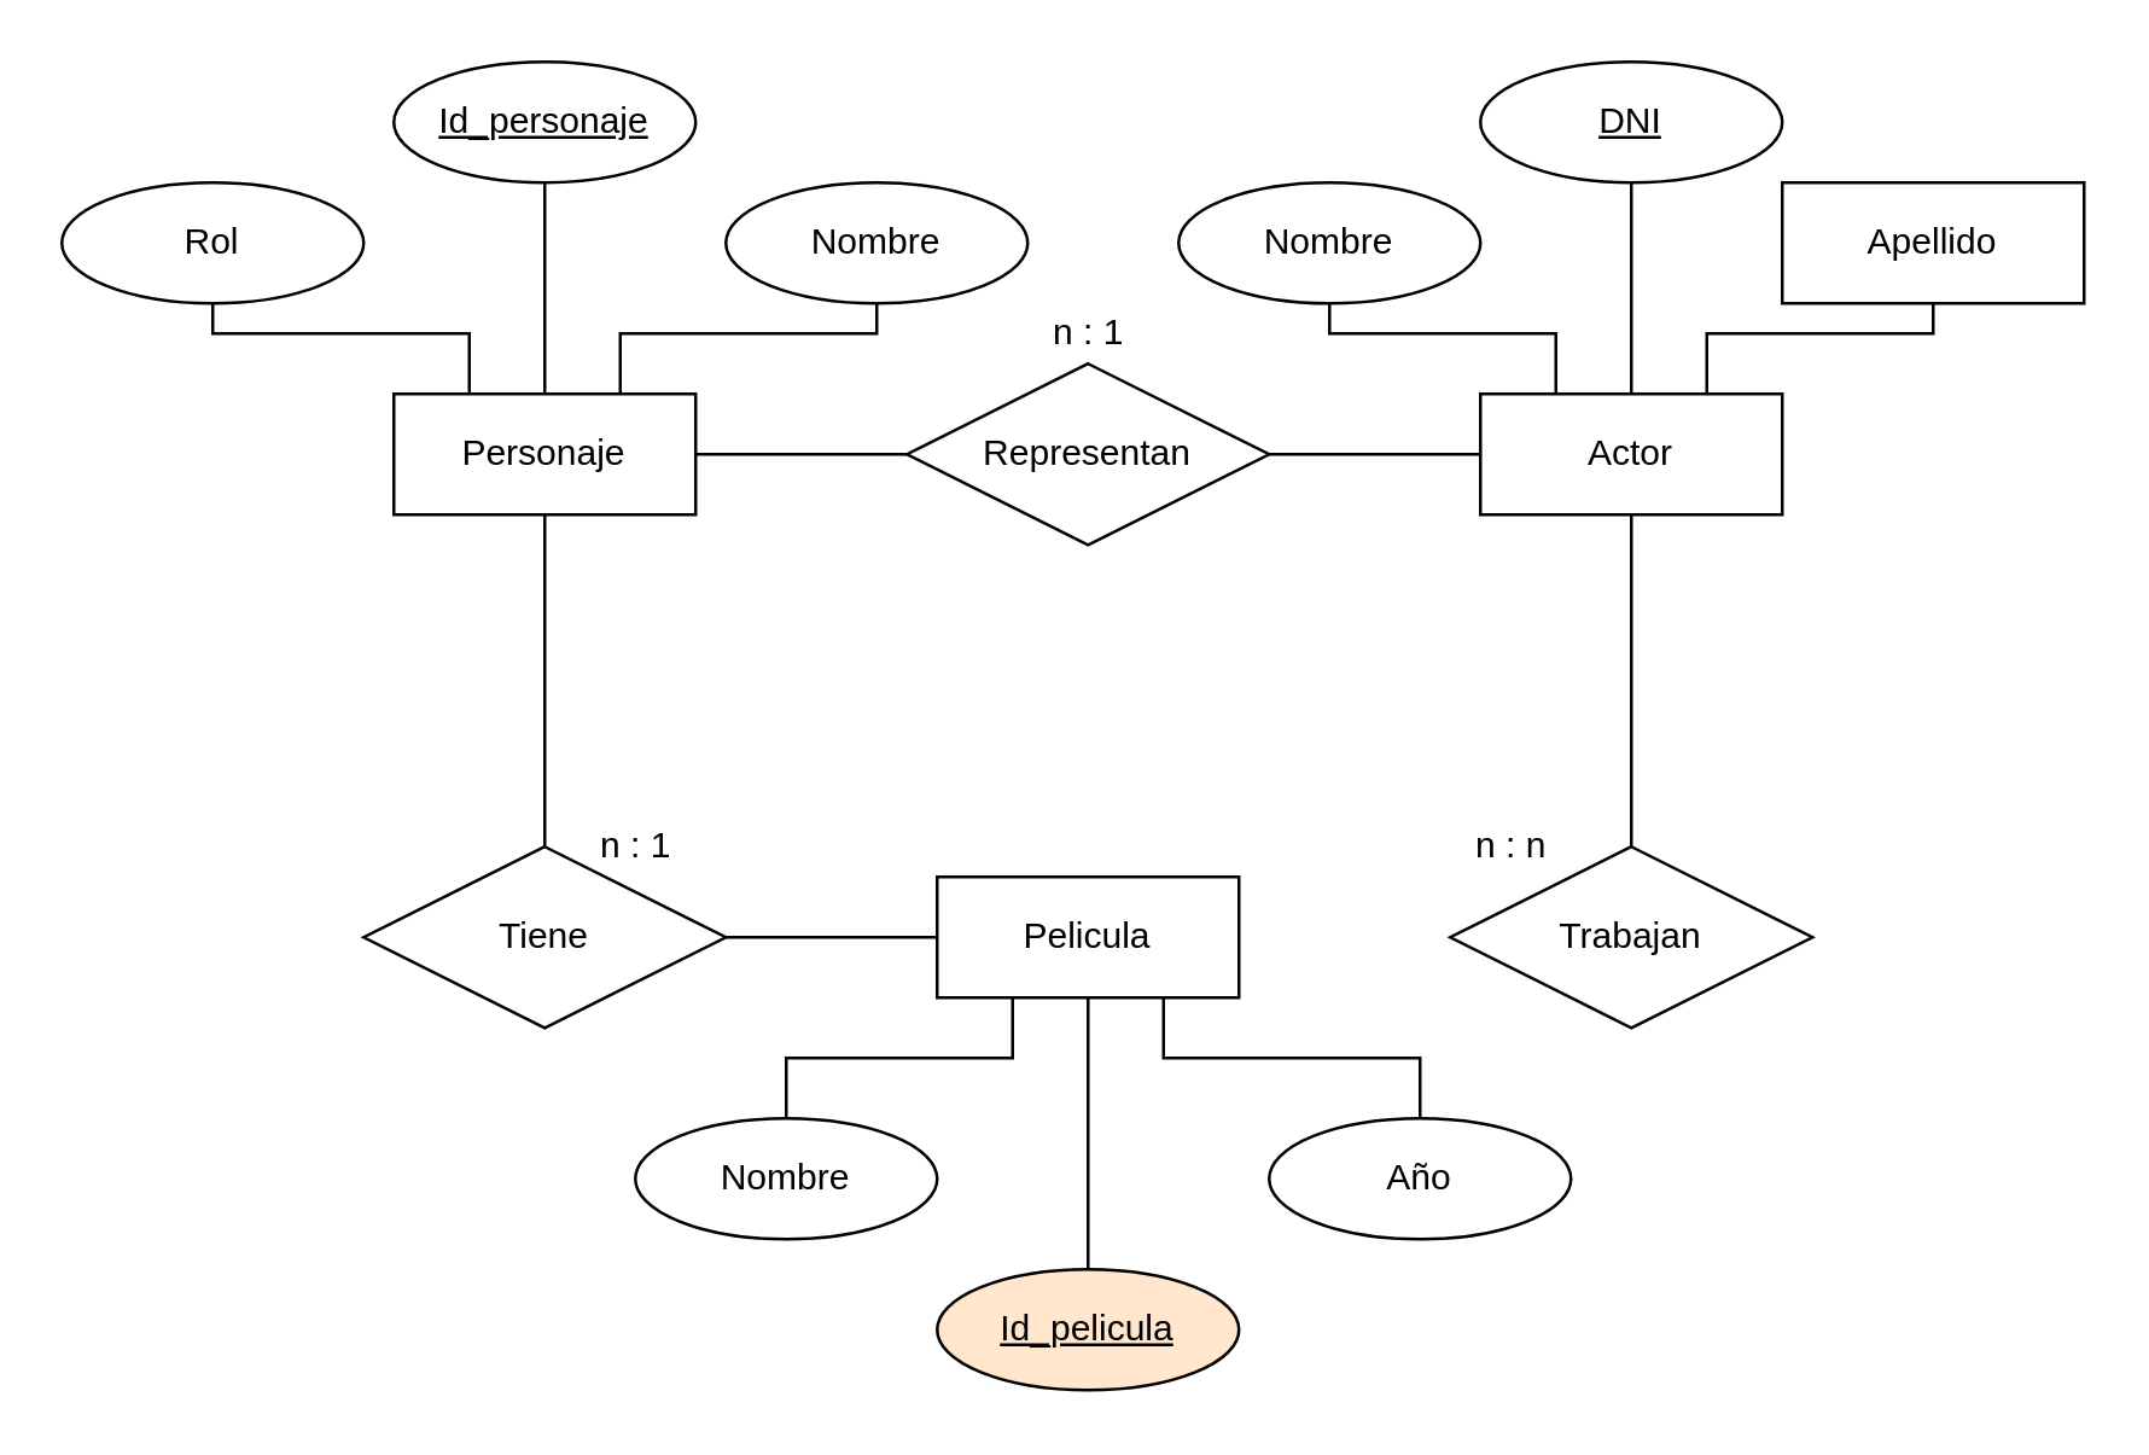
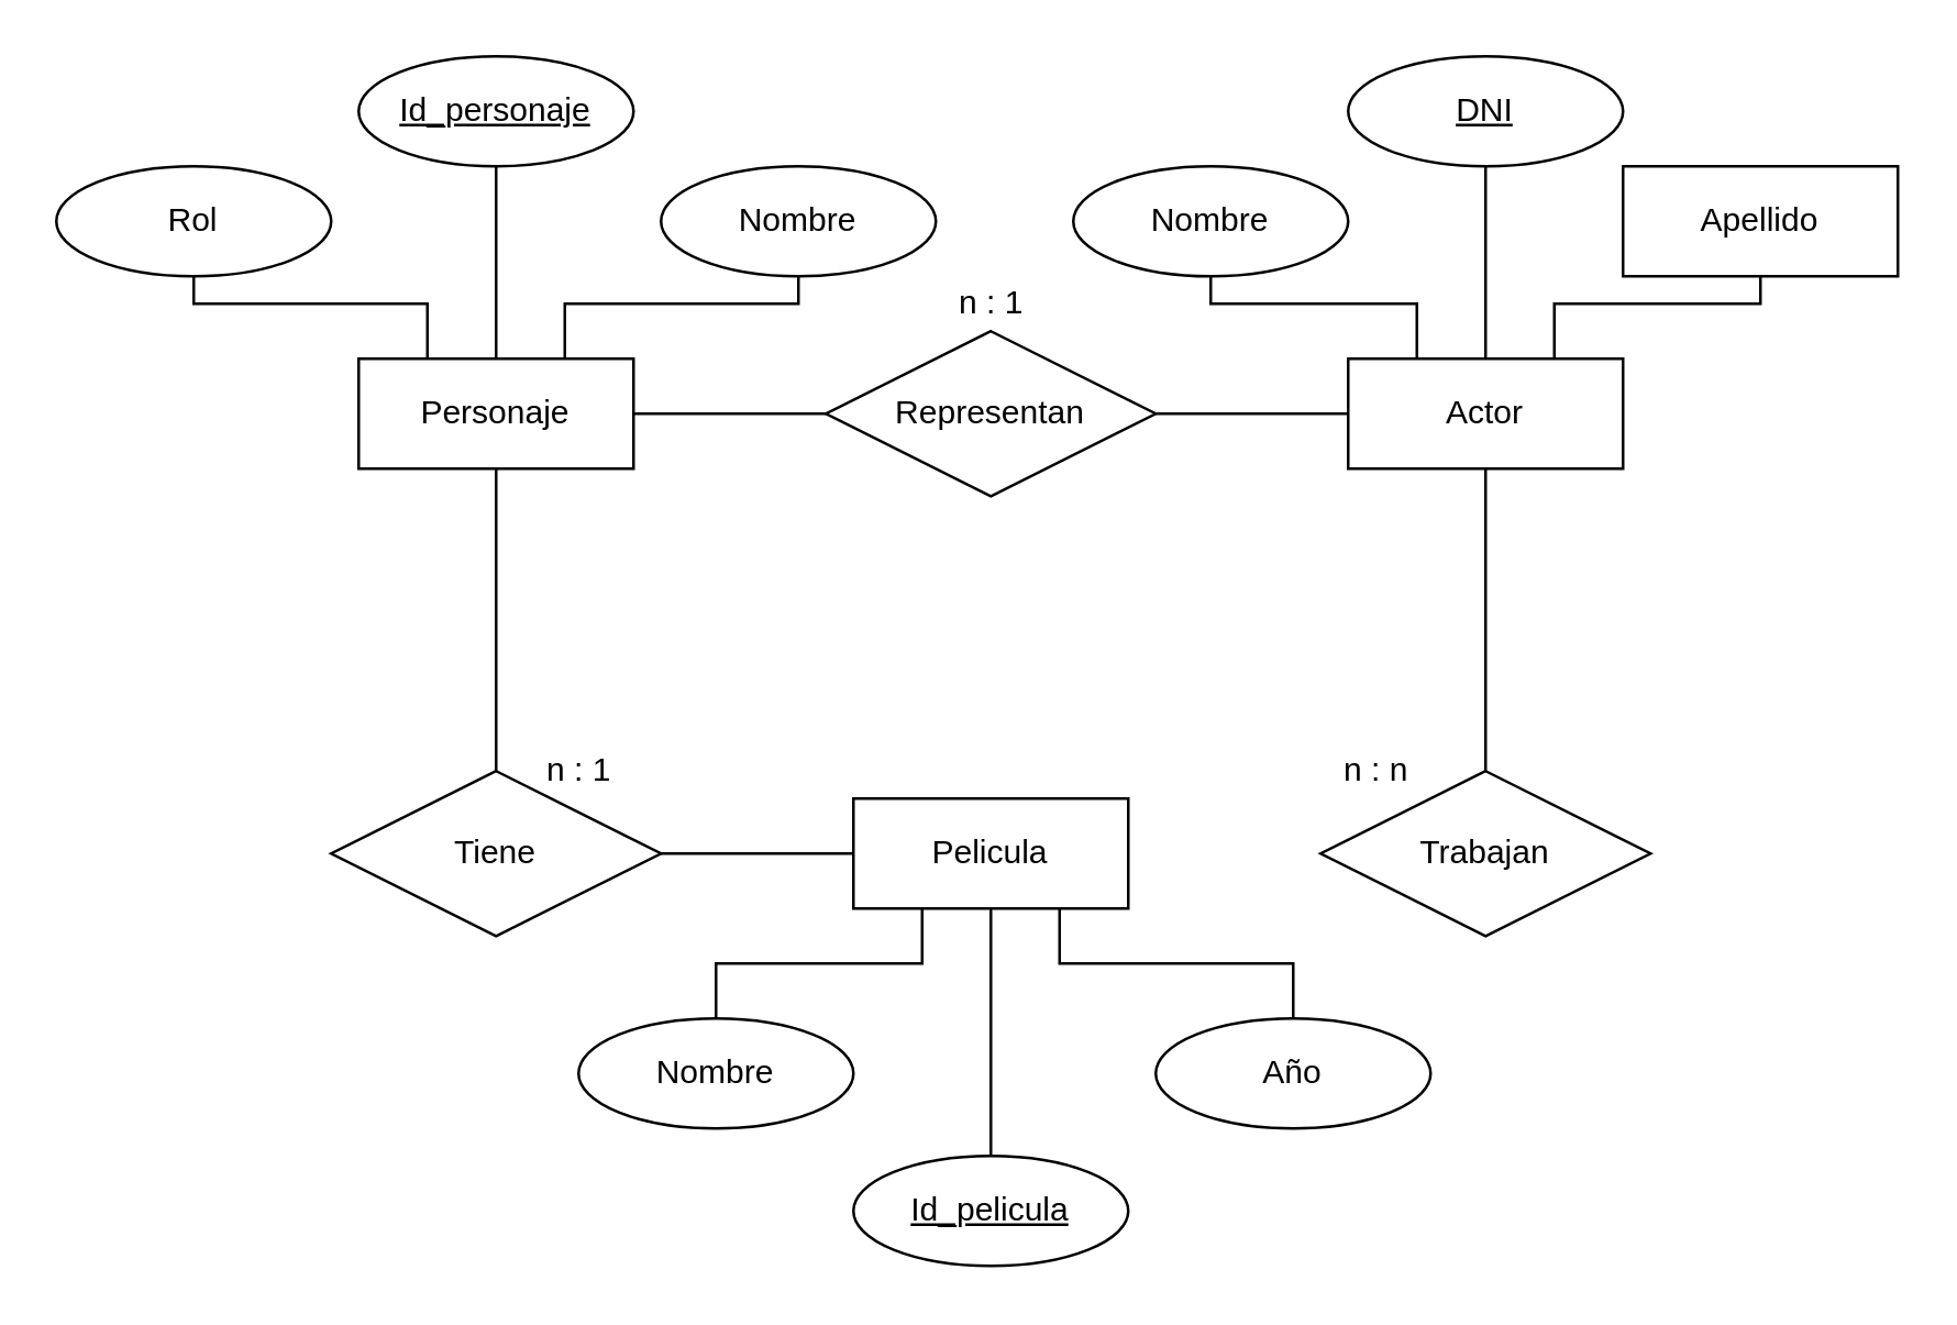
  <mxCell id="0" />
  <mxCell id="1" parent="0" />
  <mxCell id="2" value="Pelicula" style="whiteSpace=wrap;html=1;align=center;" parent="1" vertex="1"><mxGeometry x="310" y="290" width="100" height="40" as="geometry" /></mxCell>
  <mxCell id="3" style="edgeStyle=orthogonalEdgeStyle;rounded=0;orthogonalLoop=1;jettySize=auto;html=1;entryX=0;entryY=0.5;entryDx=0;entryDy=0;endArrow=none;endFill=0;" parent="1" source="4" target="12" edge="1"><mxGeometry relative="1" as="geometry" /></mxCell>
  <mxCell id="4" value="Personaje" style="whiteSpace=wrap;html=1;align=center;" parent="1" vertex="1"><mxGeometry x="130" y="130" width="100" height="40" as="geometry" /></mxCell>
  <mxCell id="5" style="edgeStyle=orthogonalEdgeStyle;rounded=0;orthogonalLoop=1;jettySize=auto;html=1;entryX=1;entryY=0.5;entryDx=0;entryDy=0;endArrow=none;endFill=0;" parent="1" source="6" target="12" edge="1"><mxGeometry relative="1" as="geometry" /></mxCell>
  <mxCell id="6" value="Actor" style="whiteSpace=wrap;html=1;align=center;" parent="1" vertex="1"><mxGeometry x="490" y="130" width="100" height="40" as="geometry" /></mxCell>
  <mxCell id="7" style="edgeStyle=orthogonalEdgeStyle;rounded=0;orthogonalLoop=1;jettySize=auto;html=1;entryX=0;entryY=0.5;entryDx=0;entryDy=0;endArrow=none;endFill=0;" parent="1" source="9" target="2" edge="1"><mxGeometry relative="1" as="geometry" /></mxCell>
  <mxCell id="8" style="edgeStyle=orthogonalEdgeStyle;rounded=0;orthogonalLoop=1;jettySize=auto;html=1;entryX=0.5;entryY=1;entryDx=0;entryDy=0;endArrow=none;endFill=0;" parent="1" source="9" target="4" edge="1"><mxGeometry relative="1" as="geometry" /></mxCell>
  <mxCell id="9" value="Tiene" style="shape=rhombus;perimeter=rhombusPerimeter;whiteSpace=wrap;html=1;align=center;" parent="1" vertex="1"><mxGeometry x="120" y="280" width="120" height="60" as="geometry" /></mxCell>
  <mxCell id="10" style="edgeStyle=orthogonalEdgeStyle;rounded=0;orthogonalLoop=1;jettySize=auto;html=1;entryX=0.5;entryY=1;entryDx=0;entryDy=0;endArrow=none;endFill=0;" parent="1" source="11" target="6" edge="1"><mxGeometry relative="1" as="geometry" /></mxCell>
  <mxCell id="11" value="Trabajan" style="shape=rhombus;perimeter=rhombusPerimeter;whiteSpace=wrap;html=1;align=center;" parent="1" vertex="1"><mxGeometry x="480" y="280" width="120" height="60" as="geometry" /></mxCell>
  <mxCell id="12" value="Representan" style="shape=rhombus;perimeter=rhombusPerimeter;whiteSpace=wrap;html=1;align=center;" parent="1" vertex="1"><mxGeometry x="300" y="120" width="120" height="60" as="geometry" /></mxCell>
  <mxCell id="13" style="edgeStyle=orthogonalEdgeStyle;rounded=0;orthogonalLoop=1;jettySize=auto;html=1;entryX=0.5;entryY=1;entryDx=0;entryDy=0;endArrow=none;endFill=0;" parent="1" source="14" target="2" edge="1"><mxGeometry relative="1" as="geometry" /></mxCell>
- <mxCell id="14" value="Id_pelicula" style="ellipse;whiteSpace=wrap;html=1;align=center;fontStyle=4;fillColor=#ffe6cc;" parent="1" vertex="1"><mxGeometry x="310" y="420" width="100" height="40" as="geometry" /></mxCell>
+ <mxCell id="14" value="Id_pelicula" style="ellipse;whiteSpace=wrap;html=1;align=center;fontStyle=4;" parent="1" vertex="1"><mxGeometry x="310" y="420" width="100" height="40" as="geometry" /></mxCell>
  <mxCell id="15" style="edgeStyle=orthogonalEdgeStyle;rounded=0;orthogonalLoop=1;jettySize=auto;html=1;exitX=0.5;exitY=0;exitDx=0;exitDy=0;entryX=0.25;entryY=1;entryDx=0;entryDy=0;endArrow=none;endFill=0;" parent="1" source="16" target="2" edge="1"><mxGeometry relative="1" as="geometry" /></mxCell>
  <mxCell id="16" value="Nombre" style="ellipse;whiteSpace=wrap;html=1;align=center;" parent="1" vertex="1"><mxGeometry x="210" y="370" width="100" height="40" as="geometry" /></mxCell>
  <mxCell id="17" style="edgeStyle=orthogonalEdgeStyle;rounded=0;orthogonalLoop=1;jettySize=auto;html=1;entryX=0.75;entryY=1;entryDx=0;entryDy=0;endArrow=none;endFill=0;" parent="1" source="18" target="2" edge="1"><mxGeometry relative="1" as="geometry"><Array as="points"><mxPoint x="470" y="350" /><mxPoint x="385" y="350" /></Array></mxGeometry></mxCell>
  <mxCell id="18" value="Año" style="ellipse;whiteSpace=wrap;html=1;align=center;" parent="1" vertex="1"><mxGeometry x="420" y="370" width="100" height="40" as="geometry" /></mxCell>
  <mxCell id="19" style="edgeStyle=orthogonalEdgeStyle;rounded=0;orthogonalLoop=1;jettySize=auto;html=1;entryX=0.5;entryY=0;entryDx=0;entryDy=0;endArrow=none;endFill=0;" parent="1" source="20" target="4" edge="1"><mxGeometry relative="1" as="geometry" /></mxCell>
  <mxCell id="20" value="Id_personaje" style="ellipse;whiteSpace=wrap;html=1;align=center;fontStyle=4;" parent="1" vertex="1"><mxGeometry x="130" y="20" width="100" height="40" as="geometry" /></mxCell>
  <mxCell id="21" style="edgeStyle=orthogonalEdgeStyle;rounded=0;orthogonalLoop=1;jettySize=auto;html=1;entryX=0.25;entryY=0;entryDx=0;entryDy=0;endArrow=none;endFill=0;" parent="1" source="22" target="4" edge="1"><mxGeometry relative="1" as="geometry"><Array as="points"><mxPoint x="70" y="110" /><mxPoint x="155" y="110" /></Array></mxGeometry></mxCell>
  <mxCell id="22" value="Rol" style="ellipse;whiteSpace=wrap;html=1;align=center;" parent="1" vertex="1"><mxGeometry x="20" y="60" width="100" height="40" as="geometry" /></mxCell>
  <mxCell id="23" style="edgeStyle=orthogonalEdgeStyle;rounded=0;orthogonalLoop=1;jettySize=auto;html=1;entryX=0.75;entryY=0;entryDx=0;entryDy=0;endArrow=none;endFill=0;" parent="1" source="24" target="4" edge="1"><mxGeometry relative="1" as="geometry"><Array as="points"><mxPoint x="290" y="110" /><mxPoint x="205" y="110" /></Array></mxGeometry></mxCell>
  <mxCell id="24" value="Nombre" style="ellipse;whiteSpace=wrap;html=1;align=center;" parent="1" vertex="1"><mxGeometry x="240" y="60" width="100" height="40" as="geometry" /></mxCell>
  <mxCell id="25" style="edgeStyle=orthogonalEdgeStyle;rounded=0;orthogonalLoop=1;jettySize=auto;html=1;endArrow=none;endFill=0;" parent="1" source="26" target="6" edge="1"><mxGeometry relative="1" as="geometry" /></mxCell>
  <mxCell id="26" value="DNI" style="ellipse;whiteSpace=wrap;html=1;align=center;fontStyle=4;" parent="1" vertex="1"><mxGeometry x="490" y="20" width="100" height="40" as="geometry" /></mxCell>
  <mxCell id="27" style="edgeStyle=orthogonalEdgeStyle;rounded=0;orthogonalLoop=1;jettySize=auto;html=1;entryX=0.25;entryY=0;entryDx=0;entryDy=0;endArrow=none;endFill=0;" parent="1" source="28" target="6" edge="1"><mxGeometry relative="1" as="geometry"><Array as="points"><mxPoint x="440" y="110" /><mxPoint x="515" y="110" /></Array></mxGeometry></mxCell>
  <mxCell id="28" value="Nombre" style="ellipse;whiteSpace=wrap;html=1;align=center;" parent="1" vertex="1"><mxGeometry x="390" y="60" width="100" height="40" as="geometry" /></mxCell>
  <mxCell id="29" style="edgeStyle=orthogonalEdgeStyle;rounded=0;orthogonalLoop=1;jettySize=auto;html=1;entryX=0.75;entryY=0;entryDx=0;entryDy=0;endArrow=none;endFill=0;" parent="1" source="30" target="6" edge="1"><mxGeometry relative="1" as="geometry"><Array as="points"><mxPoint x="640" y="110" /><mxPoint x="565" y="110" /></Array></mxGeometry></mxCell>
  <mxCell id="30" value="Apellido" style="whiteSpace=wrap;html=1;align=center;rounded=0;" parent="1" vertex="1"><mxGeometry x="590" y="60" width="100" height="40" as="geometry" /></mxCell>
  <mxCell id="31" value="n : n" style="text;html=1;resizable=0;autosize=1;align=center;verticalAlign=middle;points=[];fillColor=none;strokeColor=none;rounded=0;" parent="1" vertex="1"><mxGeometry x="480" y="270" width="40" height="20" as="geometry" /></mxCell>
  <mxCell id="32" value="n : 1" style="text;html=1;resizable=0;autosize=1;align=center;verticalAlign=middle;points=[];fillColor=none;strokeColor=none;rounded=0;" parent="1" vertex="1"><mxGeometry x="340" y="100" width="40" height="20" as="geometry" /></mxCell>
  <mxCell id="33" value="n : 1" style="text;html=1;resizable=0;autosize=1;align=center;verticalAlign=middle;points=[];fillColor=none;strokeColor=none;rounded=0;" parent="1" vertex="1"><mxGeometry x="190" y="270" width="40" height="20" as="geometry" /></mxCell>
